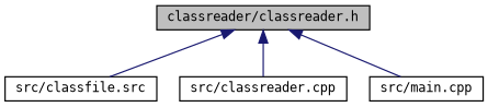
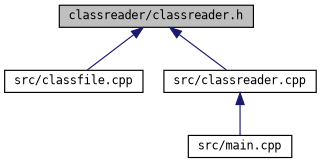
  digraph {
    fontname="DejaVu Sans Mono"
    node [color=black fontname="DejaVu Sans Mono" fontsize=10 shape=record]
    edge [color=midnightblue dir=back fontname="DejaVu Sans Mono" fontsize=10 labelfontname=Helvetica labelfontsize=10 style=solid]
    n1 [fillcolor=grey75 fontcolor=black height=0.2 label="classreader/classreader.h" style=filled width=0.4]
-   n2 [height=0.2 label="src/classfile.src" width=0.4]
+   n2 [height=0.2 label="src/classfile.cpp" width=0.4]
    n3 [height=0.2 label="src/classreader.cpp" width=0.4]
    n4 [height=0.2 label="src/main.cpp" width=0.4]
    n1 -> n2
    n1 -> n3
-   n1 -> n4
+   n3 -> n4
  }
